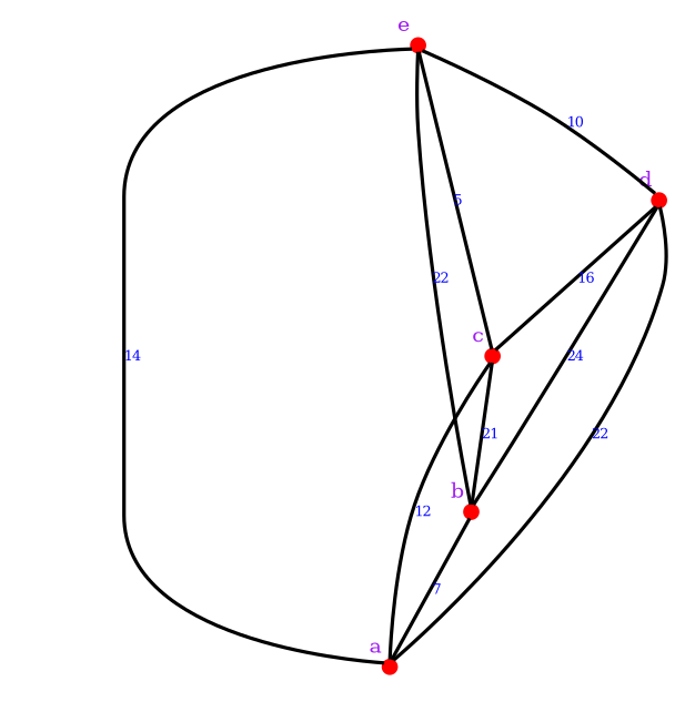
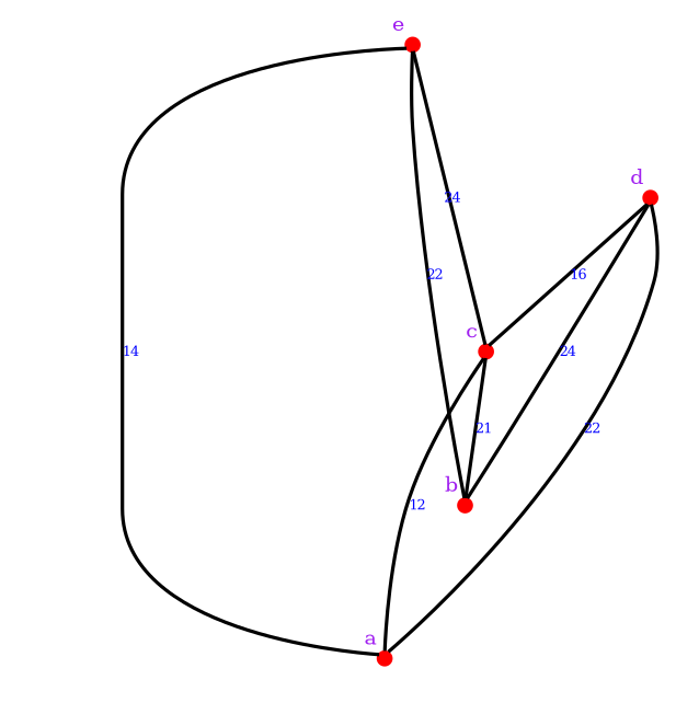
  graph {
    rankdir=BT
    node [color=red fontcolor=purple fontsize=6 shape=point xlabel="\N"]
    edge [fontcolor=blue fontsize=4]
    a
    b
    c
    d
    e
-   a -- b [label=7]
    a -- c [label=12]
    a -- d [label=22]
    a -- e [label=14]
    b -- c [label=21]
    b -- d [label=24]
    b -- e [label=22]
    c -- d [label=16]
-   c -- e [label=5]
-   d -- e [label=10]
+   c -- e [label=24]
  }
